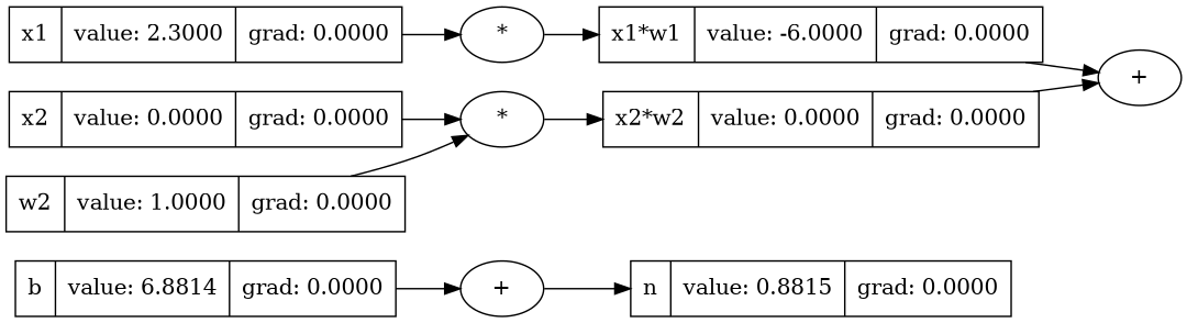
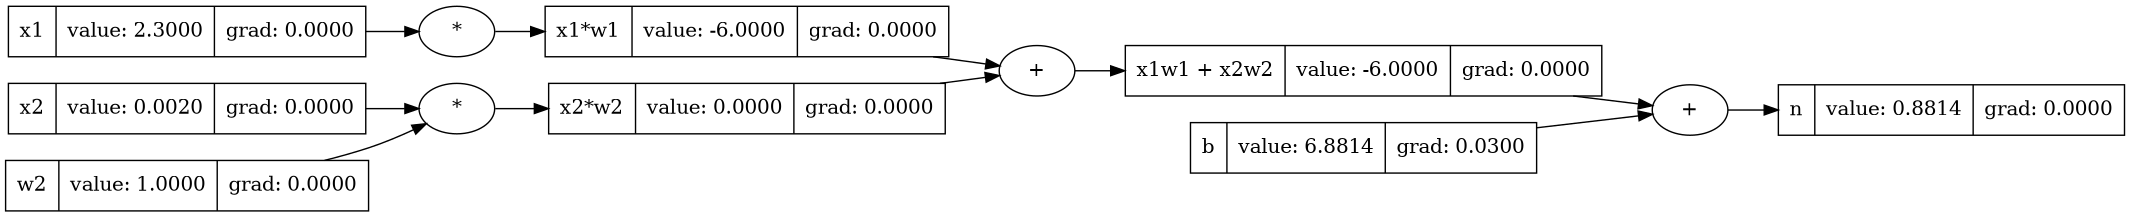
  digraph {
    rankdir=LR
    node [shape=record]
-   n1 [label="{n | value: 0.8815 | grad: 0.0000 }"]
+   n1 [label="{n | value: 0.8814 | grad: 0.0000 }"]
    n2 [label="+" shape=""]
-   n4 [label="{b | value: 6.8814 | grad: 0.0000 }"]
+   n3 [label="{x1w1 + x2w2 | value: -6.0000 | grad: 0.0000 }"]
+   n4 [label="{b | value: 6.8814 | grad: 0.0300 }"]
    n5 [label="+" shape=""]
    n6 [label="{x1*w1 | value: -6.0000 | grad: 0.0000 }"]
    n7 [label="{x2*w2 | value: 0.0000 | grad: 0.0000 }"]
    n8 [label="*" shape=""]
    n9 [label="{x1 | value: 2.3000 | grad: 0.0000 }"]
    n10 [label="*" shape=""]
-   n11 [label="{x2 | value: 0.0000 | grad: 0.0000 }"]
+   n11 [label="{x2 | value: 0.0020 | grad: 0.0000 }"]
    n12 [label="{w2 | value: 1.0000 | grad: 0.0000 }"]
    n2 -> n1
+   n3 -> n2
    n4 -> n2
+   n5 -> n3
    n6 -> n5
    n7 -> n5
    n8 -> n6
    n9 -> n8
    n10 -> n7
    n11 -> n10
    n12 -> n10
  }
